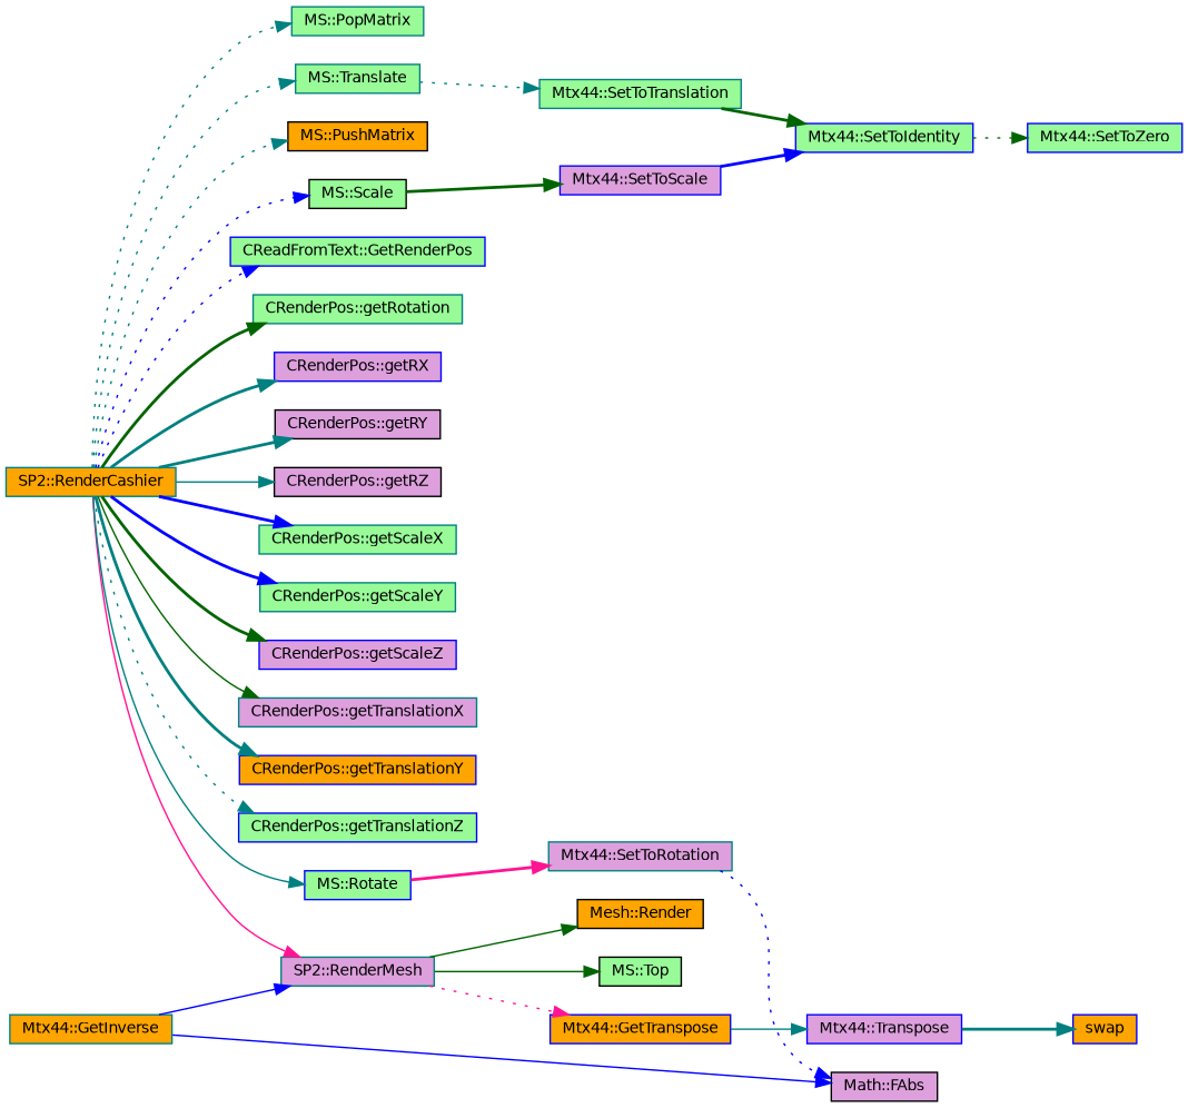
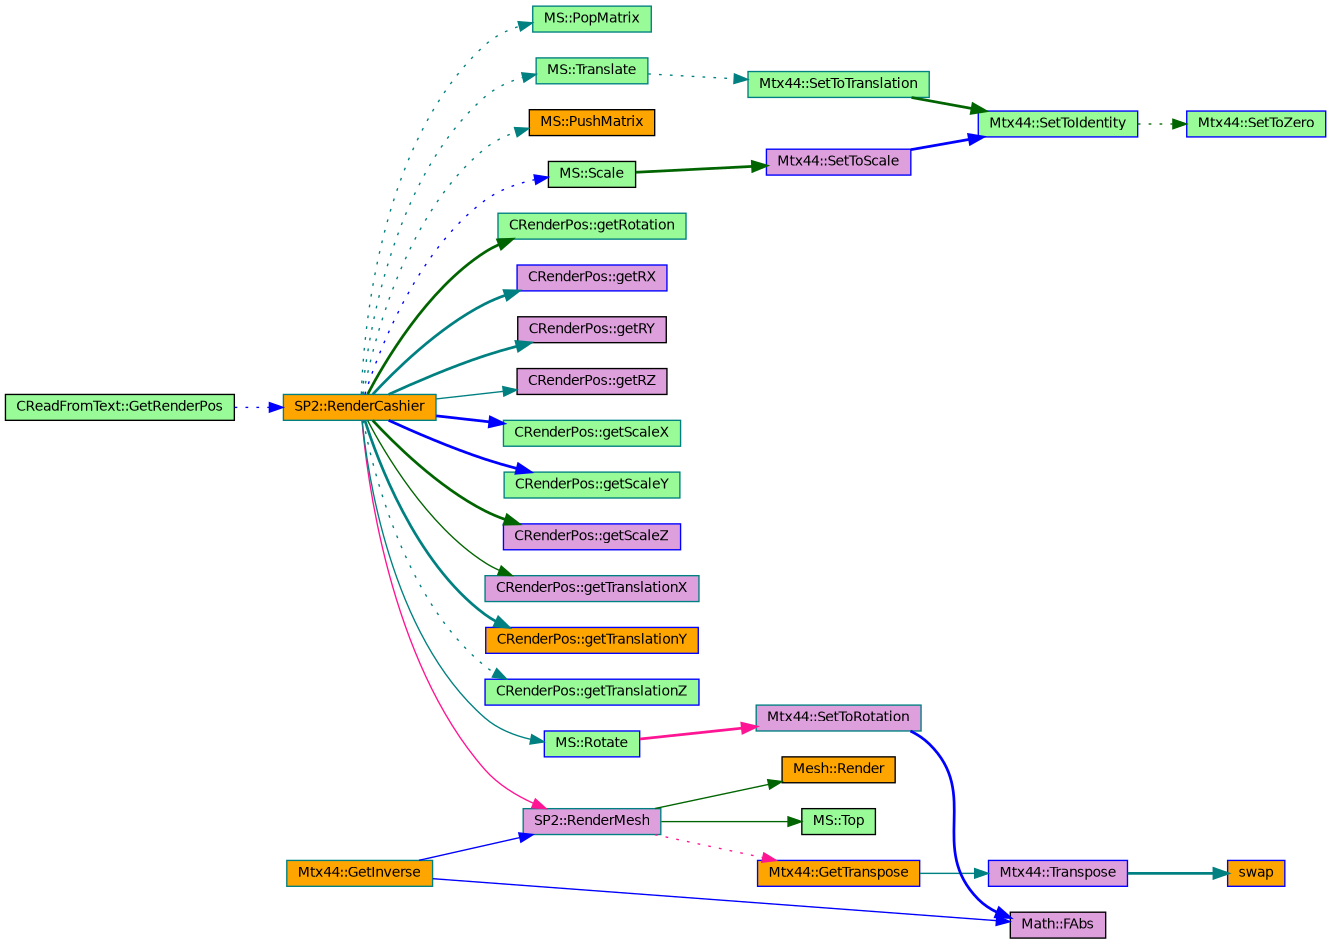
  digraph {
    rankdir=LR
    node [color=teal fillcolor=palegreen fontname=Helvetica fontsize=10 shape=record style=filled]
    edge [color=teal fontname=Helvetica fontsize=10 labelfontname=Helvetica labelfontsize=10 style=bold]
    n1 [fillcolor=orange fontcolor=black height=0.2 label="SP2::RenderCashier" width=0.4]
-   n2 [color=blue height=0.2 label="CReadFromText::GetRenderPos" width=0.4]
+   n2 [color=black height=0.2 label="CReadFromText::GetRenderPos" width=0.4]
    n3 [height=0.2 label="CRenderPos::getRotation" width=0.4]
    n4 [color=blue fillcolor=plum height=0.2 label="CRenderPos::getRX" width=0.4]
    n5 [color=black fillcolor=plum height=0.2 label="CRenderPos::getRY" width=0.4]
    n6 [color=black fillcolor=plum height=0.2 label="CRenderPos::getRZ" width=0.4]
    n7 [height=0.2 label="CRenderPos::getScaleX" width=0.4]
    n8 [height=0.2 label="CRenderPos::getScaleY" width=0.4]
    n9 [color=blue fillcolor=plum height=0.2 label="CRenderPos::getScaleZ" width=0.4]
    n10 [fillcolor=plum height=0.2 label="CRenderPos::getTranslationX" width=0.4]
    n11 [color=blue fillcolor=orange height=0.2 label="CRenderPos::getTranslationY" width=0.4]
    n12 [color=blue height=0.2 label="CRenderPos::getTranslationZ" width=0.4]
    n13 [height=0.2 label="MS::PopMatrix" width=0.4]
    n14 [color=black fillcolor=orange height=0.2 label="MS::PushMatrix" width=0.4]
    n15 [fillcolor=plum height=0.2 label="SP2::RenderMesh" width=0.4]
    n16 [color=blue height=0.2 label="MS::Rotate" width=0.4]
    n17 [color=black height=0.2 label="MS::Scale" width=0.4]
    n18 [height=0.2 label="MS::Translate" width=0.4]
    n19 [color=black height=0.2 label="MS::Top" width=0.4]
    n20 [color=blue fillcolor=orange height=0.2 label="Mtx44::GetTranspose" width=0.4]
    n21 [color=black fillcolor=orange height=0.2 label="Mesh::Render" width=0.4]
    n22 [fillcolor=plum height=0.2 label="Mtx44::SetToRotation" width=0.4]
    n23 [color=blue fillcolor=plum height=0.2 label="Mtx44::SetToScale" width=0.4]
    n24 [height=0.2 label="Mtx44::SetToTranslation" width=0.4]
    n25 [fillcolor=orange height=0.2 label="Mtx44::GetInverse" width=0.4]
    n26 [color=black fillcolor=plum height=0.2 label="Math::FAbs" width=0.4]
    n27 [color=blue fillcolor=plum height=0.2 label="Mtx44::Transpose" width=0.4]
    n28 [color=blue fillcolor=orange height=0.2 label=swap width=0.4]
    n29 [color=blue height=0.2 label="Mtx44::SetToIdentity" width=0.4]
    n30 [color=blue height=0.2 label="Mtx44::SetToZero" width=0.4]
-   n1 -> n2 [color=blue style=dotted]
+   n2 -> n1 [color=blue style=dotted]
    n1 -> n3 [color=darkgreen]
    n1 -> n4
    n1 -> n5
    n1 -> n6 [style=solid]
    n1 -> n7 [color=blue]
    n1 -> n8 [color=blue]
    n1 -> n9 [color=darkgreen]
    n1 -> n10 [color=darkgreen style=solid]
    n1 -> n11
    n1 -> n12 [style=dotted]
    n1 -> n13 [style=dotted]
    n1 -> n14 [style=dotted]
    n1 -> n15 [color=deeppink style=solid]
    n1 -> n16 [style=solid]
    n1 -> n17 [color=blue style=dotted]
    n1 -> n18 [style=dotted]
    n15 -> n19 [color=darkgreen style=solid]
    n15 -> n20 [color=deeppink style=dotted]
    n15 -> n21 [color=darkgreen style=solid]
    n16 -> n22 [color=deeppink]
    n17 -> n23 [color=darkgreen]
    n18 -> n24 [style=dotted]
    n20 -> n27 [style=solid]
-   n22 -> n26 [color=blue style=dotted]
+   n22 -> n26 [color=blue]
    n23 -> n29 [color=blue]
    n24 -> n29 [color=darkgreen]
    n25 -> n15 [color=blue style=solid]
    n25 -> n26 [color=blue style=solid]
    n27 -> n28
    n29 -> n30 [color=darkgreen style=dotted]
  }
